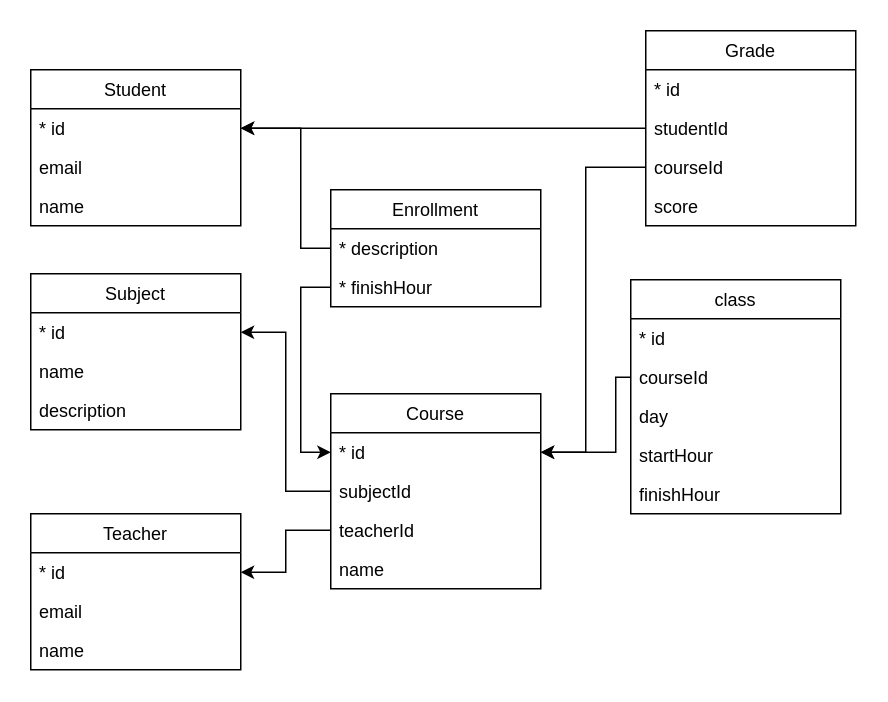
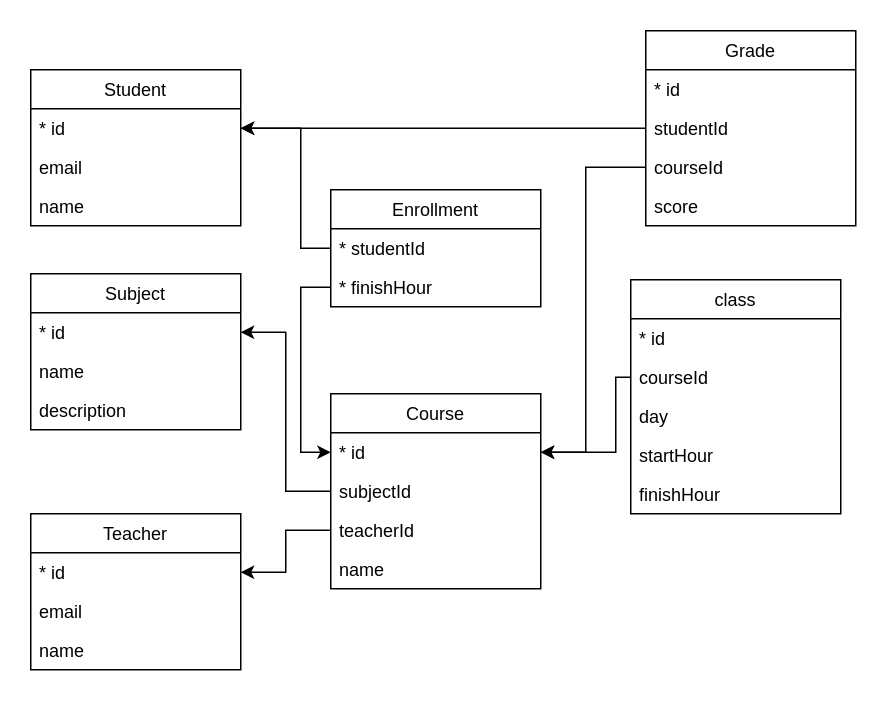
  <mxCell id="0" />
  <mxCell id="1" parent="0" />
  <mxCell id="2" value="Student" style="swimlane;fontStyle=0;childLayout=stackLayout;horizontal=1;startSize=26;fillColor=none;horizontalStack=0;resizeParent=1;resizeParentMax=0;resizeLast=0;collapsible=1;marginBottom=0;" parent="1" vertex="1"><mxGeometry x="20" y="46" width="140" height="104" as="geometry" /></mxCell>
  <mxCell id="3" value="* id" style="text;strokeColor=none;fillColor=none;align=left;verticalAlign=top;spacingLeft=4;spacingRight=4;overflow=hidden;rotatable=0;points=[[0,0.5],[1,0.5]];portConstraint=eastwest;" parent="2" vertex="1"><mxGeometry y="26" width="140" height="26" as="geometry" /></mxCell>
  <mxCell id="4" value="email" style="text;strokeColor=none;fillColor=none;align=left;verticalAlign=top;spacingLeft=4;spacingRight=4;overflow=hidden;rotatable=0;points=[[0,0.5],[1,0.5]];portConstraint=eastwest;" parent="2" vertex="1"><mxGeometry y="52" width="140" height="26" as="geometry" /></mxCell>
  <mxCell id="5" value="name" style="text;strokeColor=none;fillColor=none;align=left;verticalAlign=top;spacingLeft=4;spacingRight=4;overflow=hidden;rotatable=0;points=[[0,0.5],[1,0.5]];portConstraint=eastwest;" parent="2" vertex="1"><mxGeometry y="78" width="140" height="26" as="geometry" /></mxCell>
  <mxCell id="6" value="Course" style="swimlane;fontStyle=0;childLayout=stackLayout;horizontal=1;startSize=26;fillColor=none;horizontalStack=0;resizeParent=1;resizeParentMax=0;resizeLast=0;collapsible=1;marginBottom=0;" parent="1" vertex="1"><mxGeometry x="220" y="262" width="140" height="130" as="geometry" /></mxCell>
  <mxCell id="7" value="* id" style="text;strokeColor=none;fillColor=none;align=left;verticalAlign=top;spacingLeft=4;spacingRight=4;overflow=hidden;rotatable=0;points=[[0,0.5],[1,0.5]];portConstraint=eastwest;" parent="6" vertex="1"><mxGeometry y="26" width="140" height="26" as="geometry" /></mxCell>
  <mxCell id="8" value="subjectId" style="text;strokeColor=none;fillColor=none;align=left;verticalAlign=top;spacingLeft=4;spacingRight=4;overflow=hidden;rotatable=0;points=[[0,0.5],[1,0.5]];portConstraint=eastwest;" parent="6" vertex="1"><mxGeometry y="52" width="140" height="26" as="geometry" /></mxCell>
  <mxCell id="9" value="teacherId" style="text;strokeColor=none;fillColor=none;align=left;verticalAlign=top;spacingLeft=4;spacingRight=4;overflow=hidden;rotatable=0;points=[[0,0.5],[1,0.5]];portConstraint=eastwest;" vertex="1" parent="6"><mxGeometry y="78" width="140" height="26" as="geometry" /></mxCell>
  <mxCell id="10" value="name" style="text;strokeColor=none;fillColor=none;align=left;verticalAlign=top;spacingLeft=4;spacingRight=4;overflow=hidden;rotatable=0;points=[[0,0.5],[1,0.5]];portConstraint=eastwest;" vertex="1" parent="6"><mxGeometry y="104" width="140" height="26" as="geometry" /></mxCell>
  <mxCell id="11" value="Subject" style="swimlane;fontStyle=0;childLayout=stackLayout;horizontal=1;startSize=26;fillColor=none;horizontalStack=0;resizeParent=1;resizeParentMax=0;resizeLast=0;collapsible=1;marginBottom=0;" parent="1" vertex="1"><mxGeometry x="20" y="182" width="140" height="104" as="geometry" /></mxCell>
  <mxCell id="12" value="* id" style="text;strokeColor=none;fillColor=none;align=left;verticalAlign=top;spacingLeft=4;spacingRight=4;overflow=hidden;rotatable=0;points=[[0,0.5],[1,0.5]];portConstraint=eastwest;" parent="11" vertex="1"><mxGeometry y="26" width="140" height="26" as="geometry" /></mxCell>
  <mxCell id="13" value="name" style="text;strokeColor=none;fillColor=none;align=left;verticalAlign=top;spacingLeft=4;spacingRight=4;overflow=hidden;rotatable=0;points=[[0,0.5],[1,0.5]];portConstraint=eastwest;" parent="11" vertex="1"><mxGeometry y="52" width="140" height="26" as="geometry" /></mxCell>
  <mxCell id="14" value="description" style="text;strokeColor=none;fillColor=none;align=left;verticalAlign=top;spacingLeft=4;spacingRight=4;overflow=hidden;rotatable=0;points=[[0,0.5],[1,0.5]];portConstraint=eastwest;" vertex="1" parent="11"><mxGeometry y="78" width="140" height="26" as="geometry" /></mxCell>
  <mxCell id="15" value="Teacher" style="swimlane;fontStyle=0;childLayout=stackLayout;horizontal=1;startSize=26;fillColor=none;horizontalStack=0;resizeParent=1;resizeParentMax=0;resizeLast=0;collapsible=1;marginBottom=0;" vertex="1" parent="1"><mxGeometry x="20" y="342" width="140" height="104" as="geometry" /></mxCell>
  <mxCell id="16" value="* id" style="text;strokeColor=none;fillColor=none;align=left;verticalAlign=top;spacingLeft=4;spacingRight=4;overflow=hidden;rotatable=0;points=[[0,0.5],[1,0.5]];portConstraint=eastwest;" vertex="1" parent="15"><mxGeometry y="26" width="140" height="26" as="geometry" /></mxCell>
  <mxCell id="17" value="email" style="text;strokeColor=none;fillColor=none;align=left;verticalAlign=top;spacingLeft=4;spacingRight=4;overflow=hidden;rotatable=0;points=[[0,0.5],[1,0.5]];portConstraint=eastwest;" vertex="1" parent="15"><mxGeometry y="52" width="140" height="26" as="geometry" /></mxCell>
  <mxCell id="18" value="name" style="text;strokeColor=none;fillColor=none;align=left;verticalAlign=top;spacingLeft=4;spacingRight=4;overflow=hidden;rotatable=0;points=[[0,0.5],[1,0.5]];portConstraint=eastwest;" vertex="1" parent="15"><mxGeometry y="78" width="140" height="26" as="geometry" /></mxCell>
  <mxCell id="19" style="edgeStyle=orthogonalEdgeStyle;rounded=0;orthogonalLoop=1;jettySize=auto;html=1;entryX=1;entryY=0.5;entryDx=0;entryDy=0;" edge="1" parent="1" source="20" target="3"><mxGeometry relative="1" as="geometry" /></mxCell>
  <mxCell id="20" value="Grade" style="swimlane;fontStyle=0;childLayout=stackLayout;horizontal=1;startSize=26;fillColor=none;horizontalStack=0;resizeParent=1;resizeParentMax=0;resizeLast=0;collapsible=1;marginBottom=0;" vertex="1" parent="1"><mxGeometry x="430" y="20" width="140" height="130" as="geometry" /></mxCell>
  <mxCell id="21" value="* id" style="text;strokeColor=none;fillColor=none;align=left;verticalAlign=top;spacingLeft=4;spacingRight=4;overflow=hidden;rotatable=0;points=[[0,0.5],[1,0.5]];portConstraint=eastwest;" vertex="1" parent="20"><mxGeometry y="26" width="140" height="26" as="geometry" /></mxCell>
  <mxCell id="22" value="studentId" style="text;strokeColor=none;fillColor=none;align=left;verticalAlign=top;spacingLeft=4;spacingRight=4;overflow=hidden;rotatable=0;points=[[0,0.5],[1,0.5]];portConstraint=eastwest;" vertex="1" parent="20"><mxGeometry y="52" width="140" height="26" as="geometry" /></mxCell>
  <mxCell id="23" value="courseId" style="text;strokeColor=none;fillColor=none;align=left;verticalAlign=top;spacingLeft=4;spacingRight=4;overflow=hidden;rotatable=0;points=[[0,0.5],[1,0.5]];portConstraint=eastwest;" vertex="1" parent="20"><mxGeometry y="78" width="140" height="26" as="geometry" /></mxCell>
  <mxCell id="24" value="score" style="text;strokeColor=none;fillColor=none;align=left;verticalAlign=top;spacingLeft=4;spacingRight=4;overflow=hidden;rotatable=0;points=[[0,0.5],[1,0.5]];portConstraint=eastwest;" vertex="1" parent="20"><mxGeometry y="104" width="140" height="26" as="geometry" /></mxCell>
  <mxCell id="25" style="edgeStyle=orthogonalEdgeStyle;rounded=0;orthogonalLoop=1;jettySize=auto;html=1;entryX=1;entryY=0.5;entryDx=0;entryDy=0;exitX=0;exitY=0.5;exitDx=0;exitDy=0;" edge="1" parent="1" source="28" target="7"><mxGeometry relative="1" as="geometry"><Array as="points"><mxPoint x="410" y="251" /><mxPoint x="410" y="301" /></Array></mxGeometry></mxCell>
  <mxCell id="26" value="class" style="swimlane;fontStyle=0;childLayout=stackLayout;horizontal=1;startSize=26;fillColor=none;horizontalStack=0;resizeParent=1;resizeParentMax=0;resizeLast=0;collapsible=1;marginBottom=0;" vertex="1" parent="1"><mxGeometry x="420" y="186" width="140" height="156" as="geometry" /></mxCell>
  <mxCell id="27" value="* id" style="text;strokeColor=none;fillColor=none;align=left;verticalAlign=top;spacingLeft=4;spacingRight=4;overflow=hidden;rotatable=0;points=[[0,0.5],[1,0.5]];portConstraint=eastwest;" vertex="1" parent="26"><mxGeometry y="26" width="140" height="26" as="geometry" /></mxCell>
  <mxCell id="28" value="courseId" style="text;strokeColor=none;fillColor=none;align=left;verticalAlign=top;spacingLeft=4;spacingRight=4;overflow=hidden;rotatable=0;points=[[0,0.5],[1,0.5]];portConstraint=eastwest;" vertex="1" parent="26"><mxGeometry y="52" width="140" height="26" as="geometry" /></mxCell>
  <mxCell id="29" value="day" style="text;strokeColor=none;fillColor=none;align=left;verticalAlign=top;spacingLeft=4;spacingRight=4;overflow=hidden;rotatable=0;points=[[0,0.5],[1,0.5]];portConstraint=eastwest;" vertex="1" parent="26"><mxGeometry y="78" width="140" height="26" as="geometry" /></mxCell>
  <mxCell id="30" value="startHour" style="text;strokeColor=none;fillColor=none;align=left;verticalAlign=top;spacingLeft=4;spacingRight=4;overflow=hidden;rotatable=0;points=[[0,0.5],[1,0.5]];portConstraint=eastwest;" vertex="1" parent="26"><mxGeometry y="104" width="140" height="26" as="geometry" /></mxCell>
  <mxCell id="31" value="finishHour" style="text;strokeColor=none;fillColor=none;align=left;verticalAlign=top;spacingLeft=4;spacingRight=4;overflow=hidden;rotatable=0;points=[[0,0.5],[1,0.5]];portConstraint=eastwest;" vertex="1" parent="26"><mxGeometry y="130" width="140" height="26" as="geometry" /></mxCell>
  <mxCell id="32" style="edgeStyle=orthogonalEdgeStyle;rounded=0;orthogonalLoop=1;jettySize=auto;html=1;entryX=1;entryY=0.5;entryDx=0;entryDy=0;" edge="1" parent="1" source="8" target="12"><mxGeometry relative="1" as="geometry" /></mxCell>
  <mxCell id="33" style="edgeStyle=orthogonalEdgeStyle;rounded=0;orthogonalLoop=1;jettySize=auto;html=1;entryX=1;entryY=0.5;entryDx=0;entryDy=0;" edge="1" parent="1" source="9" target="16"><mxGeometry relative="1" as="geometry" /></mxCell>
  <mxCell id="34" style="edgeStyle=orthogonalEdgeStyle;rounded=0;orthogonalLoop=1;jettySize=auto;html=1;entryX=1;entryY=0.5;entryDx=0;entryDy=0;exitX=0;exitY=0.5;exitDx=0;exitDy=0;" edge="1" parent="1" source="23" target="7"><mxGeometry relative="1" as="geometry"><Array as="points"><mxPoint x="390" y="111" /><mxPoint x="390" y="301" /></Array></mxGeometry></mxCell>
  <mxCell id="35" style="edgeStyle=orthogonalEdgeStyle;rounded=0;orthogonalLoop=1;jettySize=auto;html=1;entryX=1;entryY=0.5;entryDx=0;entryDy=0;" edge="1" parent="1" source="36" target="3"><mxGeometry relative="1" as="geometry"><Array as="points"><mxPoint x="200" y="165" /><mxPoint x="200" y="85" /></Array></mxGeometry></mxCell>
  <mxCell id="36" value="Enrollment" style="swimlane;fontStyle=0;childLayout=stackLayout;horizontal=1;startSize=26;fillColor=none;horizontalStack=0;resizeParent=1;resizeParentMax=0;resizeLast=0;collapsible=1;marginBottom=0;" vertex="1" parent="1"><mxGeometry x="220" y="126" width="140" height="78" as="geometry" /></mxCell>
- <mxCell id="37" value="* description" style="text;strokeColor=none;fillColor=none;align=left;verticalAlign=top;spacingLeft=4;spacingRight=4;overflow=hidden;rotatable=0;points=[[0,0.5],[1,0.5]];portConstraint=eastwest;" vertex="1" parent="36"><mxGeometry y="26" width="140" height="26" as="geometry" /></mxCell>
+ <mxCell id="37" value="* studentId" style="text;strokeColor=none;fillColor=none;align=left;verticalAlign=top;spacingLeft=4;spacingRight=4;overflow=hidden;rotatable=0;points=[[0,0.5],[1,0.5]];portConstraint=eastwest;" vertex="1" parent="36"><mxGeometry y="26" width="140" height="26" as="geometry" /></mxCell>
  <mxCell id="38" value="* finishHour" style="text;strokeColor=none;fillColor=none;align=left;verticalAlign=top;spacingLeft=4;spacingRight=4;overflow=hidden;rotatable=0;points=[[0,0.5],[1,0.5]];portConstraint=eastwest;" vertex="1" parent="36"><mxGeometry y="52" width="140" height="26" as="geometry" /></mxCell>
  <mxCell id="39" style="edgeStyle=orthogonalEdgeStyle;rounded=0;orthogonalLoop=1;jettySize=auto;html=1;entryX=0;entryY=0.5;entryDx=0;entryDy=0;" edge="1" parent="1" source="38" target="7"><mxGeometry relative="1" as="geometry" /></mxCell>
